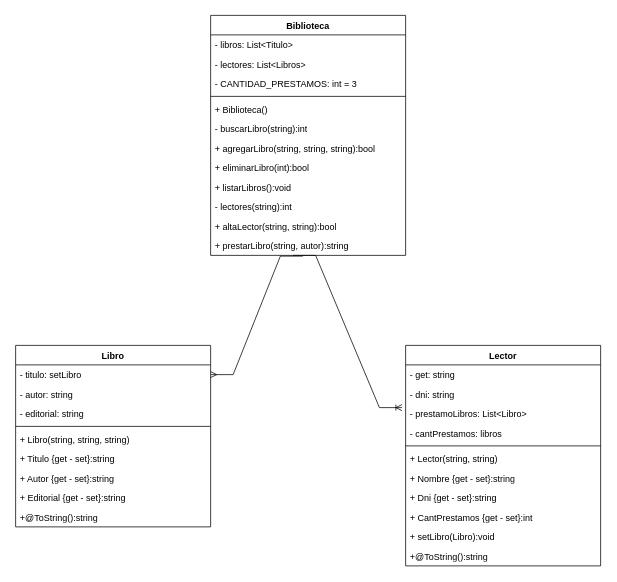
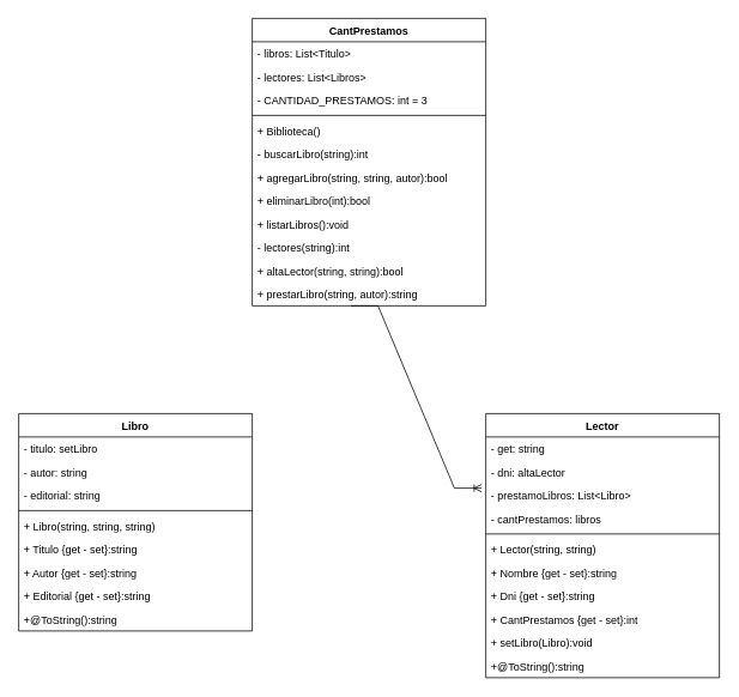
  <mxCell id="0" />
  <mxCell id="1" parent="0" />
- <mxCell id="2" value="Biblioteca" style="swimlane;fontStyle=1;align=center;verticalAlign=top;childLayout=stackLayout;horizontal=1;startSize=26;horizontalStack=0;resizeParent=1;resizeParentMax=0;resizeLast=0;collapsible=1;marginBottom=0;whiteSpace=wrap;html=1;" vertex="1" parent="1"><mxGeometry x="280" y="20" width="260" height="320" as="geometry" /></mxCell>
+ <mxCell id="2" value="CantPrestamos" style="swimlane;fontStyle=1;align=center;verticalAlign=top;childLayout=stackLayout;horizontal=1;startSize=26;horizontalStack=0;resizeParent=1;resizeParentMax=0;resizeLast=0;collapsible=1;marginBottom=0;whiteSpace=wrap;html=1;" vertex="1" parent="1"><mxGeometry x="280" y="20" width="260" height="320" as="geometry" /></mxCell>
  <mxCell id="3" value="- libros: List&amp;lt;Titulo&amp;gt;" style="text;strokeColor=none;fillColor=none;align=left;verticalAlign=top;spacingLeft=4;spacingRight=4;overflow=hidden;rotatable=0;points=[[0,0.5],[1,0.5]];portConstraint=eastwest;whiteSpace=wrap;html=1;" vertex="1" parent="2"><mxGeometry y="26" width="260" height="26" as="geometry" /></mxCell>
  <mxCell id="4" value="- lectores: List&amp;lt;Libros&amp;gt;" style="text;strokeColor=none;fillColor=none;align=left;verticalAlign=top;spacingLeft=4;spacingRight=4;overflow=hidden;rotatable=0;points=[[0,0.5],[1,0.5]];portConstraint=eastwest;whiteSpace=wrap;html=1;" vertex="1" parent="2"><mxGeometry y="52" width="260" height="26" as="geometry" /></mxCell>
  <mxCell id="5" value="- CANTIDAD_PRESTAMOS: int = 3" style="text;strokeColor=none;fillColor=none;align=left;verticalAlign=top;spacingLeft=4;spacingRight=4;overflow=hidden;rotatable=0;points=[[0,0.5],[1,0.5]];portConstraint=eastwest;whiteSpace=wrap;html=1;" vertex="1" parent="2"><mxGeometry y="78" width="260" height="26" as="geometry" /></mxCell>
  <mxCell id="6" value="" style="line;strokeWidth=1;fillColor=none;align=left;verticalAlign=middle;spacingTop=-1;spacingLeft=3;spacingRight=3;rotatable=0;labelPosition=right;points=[];portConstraint=eastwest;strokeColor=inherit;" vertex="1" parent="2"><mxGeometry y="104" width="260" height="8" as="geometry" /></mxCell>
  <mxCell id="7" value="+ Biblioteca()" style="text;strokeColor=none;fillColor=none;align=left;verticalAlign=top;spacingLeft=4;spacingRight=4;overflow=hidden;rotatable=0;points=[[0,0.5],[1,0.5]];portConstraint=eastwest;whiteSpace=wrap;html=1;" vertex="1" parent="2"><mxGeometry y="112" width="260" height="26" as="geometry" /></mxCell>
  <mxCell id="8" value="- buscarLibro(string):int" style="text;strokeColor=none;fillColor=none;align=left;verticalAlign=top;spacingLeft=4;spacingRight=4;overflow=hidden;rotatable=0;points=[[0,0.5],[1,0.5]];portConstraint=eastwest;whiteSpace=wrap;html=1;" vertex="1" parent="2"><mxGeometry y="138" width="260" height="26" as="geometry" /></mxCell>
- <mxCell id="9" value="+ agregarLibro(string, string, string):bool" style="text;strokeColor=none;fillColor=none;align=left;verticalAlign=top;spacingLeft=4;spacingRight=4;overflow=hidden;rotatable=0;points=[[0,0.5],[1,0.5]];portConstraint=eastwest;whiteSpace=wrap;html=1;" vertex="1" parent="2"><mxGeometry y="164" width="260" height="26" as="geometry" /></mxCell>
+ <mxCell id="9" value="+ agregarLibro(string, string, autor):bool" style="text;strokeColor=none;fillColor=none;align=left;verticalAlign=top;spacingLeft=4;spacingRight=4;overflow=hidden;rotatable=0;points=[[0,0.5],[1,0.5]];portConstraint=eastwest;whiteSpace=wrap;html=1;" vertex="1" parent="2"><mxGeometry y="164" width="260" height="26" as="geometry" /></mxCell>
  <mxCell id="10" value="+ eliminarLibro(int):bool" style="text;strokeColor=none;fillColor=none;align=left;verticalAlign=top;spacingLeft=4;spacingRight=4;overflow=hidden;rotatable=0;points=[[0,0.5],[1,0.5]];portConstraint=eastwest;whiteSpace=wrap;html=1;" vertex="1" parent="2"><mxGeometry y="190" width="260" height="26" as="geometry" /></mxCell>
  <mxCell id="11" value="+ listarLibros():void" style="text;strokeColor=none;fillColor=none;align=left;verticalAlign=top;spacingLeft=4;spacingRight=4;overflow=hidden;rotatable=0;points=[[0,0.5],[1,0.5]];portConstraint=eastwest;whiteSpace=wrap;html=1;" vertex="1" parent="2"><mxGeometry y="216" width="260" height="26" as="geometry" /></mxCell>
  <mxCell id="12" value="- lectores(string):int" style="text;strokeColor=none;fillColor=none;align=left;verticalAlign=top;spacingLeft=4;spacingRight=4;overflow=hidden;rotatable=0;points=[[0,0.5],[1,0.5]];portConstraint=eastwest;whiteSpace=wrap;html=1;" vertex="1" parent="2"><mxGeometry y="242" width="260" height="26" as="geometry" /></mxCell>
  <mxCell id="13" value="+ altaLector(string, string):bool" style="text;strokeColor=none;fillColor=none;align=left;verticalAlign=top;spacingLeft=4;spacingRight=4;overflow=hidden;rotatable=0;points=[[0,0.5],[1,0.5]];portConstraint=eastwest;whiteSpace=wrap;html=1;" vertex="1" parent="2"><mxGeometry y="268" width="260" height="26" as="geometry" /></mxCell>
  <mxCell id="14" value="+ prestarLibro(string, autor):string" style="text;strokeColor=none;fillColor=none;align=left;verticalAlign=top;spacingLeft=4;spacingRight=4;overflow=hidden;rotatable=0;points=[[0,0.5],[1,0.5]];portConstraint=eastwest;whiteSpace=wrap;html=1;" vertex="1" parent="2"><mxGeometry y="294" width="260" height="26" as="geometry" /></mxCell>
  <mxCell id="15" value="Lector" style="swimlane;fontStyle=1;align=center;verticalAlign=top;childLayout=stackLayout;horizontal=1;startSize=26;horizontalStack=0;resizeParent=1;resizeParentMax=0;resizeLast=0;collapsible=1;marginBottom=0;whiteSpace=wrap;html=1;" vertex="1" parent="1"><mxGeometry x="540" y="460" width="260" height="294" as="geometry" /></mxCell>
  <mxCell id="16" value="- get: string" style="text;strokeColor=none;fillColor=none;align=left;verticalAlign=top;spacingLeft=4;spacingRight=4;overflow=hidden;rotatable=0;points=[[0,0.5],[1,0.5]];portConstraint=eastwest;whiteSpace=wrap;html=1;" vertex="1" parent="15"><mxGeometry y="26" width="260" height="26" as="geometry" /></mxCell>
- <mxCell id="17" value="- dni: string" style="text;strokeColor=none;fillColor=none;align=left;verticalAlign=top;spacingLeft=4;spacingRight=4;overflow=hidden;rotatable=0;points=[[0,0.5],[1,0.5]];portConstraint=eastwest;whiteSpace=wrap;html=1;" vertex="1" parent="15"><mxGeometry y="52" width="260" height="26" as="geometry" /></mxCell>
+ <mxCell id="17" value="- dni: altaLector" style="text;strokeColor=none;fillColor=none;align=left;verticalAlign=top;spacingLeft=4;spacingRight=4;overflow=hidden;rotatable=0;points=[[0,0.5],[1,0.5]];portConstraint=eastwest;whiteSpace=wrap;html=1;" vertex="1" parent="15"><mxGeometry y="52" width="260" height="26" as="geometry" /></mxCell>
  <mxCell id="18" value="- prestamoLibros: List&amp;lt;Libro&amp;gt;" style="text;strokeColor=none;fillColor=none;align=left;verticalAlign=top;spacingLeft=4;spacingRight=4;overflow=hidden;rotatable=0;points=[[0,0.5],[1,0.5]];portConstraint=eastwest;whiteSpace=wrap;html=1;" vertex="1" parent="15"><mxGeometry y="78" width="260" height="26" as="geometry" /></mxCell>
  <mxCell id="19" value="- cantPrestamos: libros" style="text;strokeColor=none;fillColor=none;align=left;verticalAlign=top;spacingLeft=4;spacingRight=4;overflow=hidden;rotatable=0;points=[[0,0.5],[1,0.5]];portConstraint=eastwest;whiteSpace=wrap;html=1;" vertex="1" parent="15"><mxGeometry y="104" width="260" height="26" as="geometry" /></mxCell>
  <mxCell id="20" value="" style="line;strokeWidth=1;fillColor=none;align=left;verticalAlign=middle;spacingTop=-1;spacingLeft=3;spacingRight=3;rotatable=0;labelPosition=right;points=[];portConstraint=eastwest;strokeColor=inherit;" vertex="1" parent="15"><mxGeometry y="130" width="260" height="8" as="geometry" /></mxCell>
  <mxCell id="21" value="+ Lector(string, string)" style="text;strokeColor=none;fillColor=none;align=left;verticalAlign=top;spacingLeft=4;spacingRight=4;overflow=hidden;rotatable=0;points=[[0,0.5],[1,0.5]];portConstraint=eastwest;whiteSpace=wrap;html=1;" vertex="1" parent="15"><mxGeometry y="138" width="260" height="26" as="geometry" /></mxCell>
  <mxCell id="22" value="+ Nombre {get - set}:string" style="text;strokeColor=none;fillColor=none;align=left;verticalAlign=top;spacingLeft=4;spacingRight=4;overflow=hidden;rotatable=0;points=[[0,0.5],[1,0.5]];portConstraint=eastwest;whiteSpace=wrap;html=1;" vertex="1" parent="15"><mxGeometry y="164" width="260" height="26" as="geometry" /></mxCell>
  <mxCell id="23" value="+ Dni {get - set}:string" style="text;strokeColor=none;fillColor=none;align=left;verticalAlign=top;spacingLeft=4;spacingRight=4;overflow=hidden;rotatable=0;points=[[0,0.5],[1,0.5]];portConstraint=eastwest;whiteSpace=wrap;html=1;" vertex="1" parent="15"><mxGeometry y="190" width="260" height="26" as="geometry" /></mxCell>
  <mxCell id="24" value="+ CantPrestamos {get - set}:int" style="text;strokeColor=none;fillColor=none;align=left;verticalAlign=top;spacingLeft=4;spacingRight=4;overflow=hidden;rotatable=0;points=[[0,0.5],[1,0.5]];portConstraint=eastwest;whiteSpace=wrap;html=1;" vertex="1" parent="15"><mxGeometry y="216" width="260" height="26" as="geometry" /></mxCell>
  <mxCell id="25" value="+ setLibro(Libro):void" style="text;strokeColor=none;fillColor=none;align=left;verticalAlign=top;spacingLeft=4;spacingRight=4;overflow=hidden;rotatable=0;points=[[0,0.5],[1,0.5]];portConstraint=eastwest;whiteSpace=wrap;html=1;" vertex="1" parent="15"><mxGeometry y="242" width="260" height="26" as="geometry" /></mxCell>
  <mxCell id="26" value="+@ToString():string" style="text;strokeColor=none;fillColor=none;align=left;verticalAlign=top;spacingLeft=4;spacingRight=4;overflow=hidden;rotatable=0;points=[[0,0.5],[1,0.5]];portConstraint=eastwest;whiteSpace=wrap;html=1;" vertex="1" parent="15"><mxGeometry y="268" width="260" height="26" as="geometry" /></mxCell>
  <mxCell id="27" value="Libro" style="swimlane;fontStyle=1;align=center;verticalAlign=top;childLayout=stackLayout;horizontal=1;startSize=26;horizontalStack=0;resizeParent=1;resizeParentMax=0;resizeLast=0;collapsible=1;marginBottom=0;whiteSpace=wrap;html=1;" vertex="1" parent="1"><mxGeometry x="20" y="460" width="260" height="242" as="geometry" /></mxCell>
  <mxCell id="28" value="- titulo: setLibro" style="text;strokeColor=none;fillColor=none;align=left;verticalAlign=top;spacingLeft=4;spacingRight=4;overflow=hidden;rotatable=0;points=[[0,0.5],[1,0.5]];portConstraint=eastwest;whiteSpace=wrap;html=1;" vertex="1" parent="27"><mxGeometry y="26" width="260" height="26" as="geometry" /></mxCell>
  <mxCell id="29" value="- autor: string" style="text;strokeColor=none;fillColor=none;align=left;verticalAlign=top;spacingLeft=4;spacingRight=4;overflow=hidden;rotatable=0;points=[[0,0.5],[1,0.5]];portConstraint=eastwest;whiteSpace=wrap;html=1;" vertex="1" parent="27"><mxGeometry y="52" width="260" height="26" as="geometry" /></mxCell>
  <mxCell id="30" value="- editorial: string" style="text;strokeColor=none;fillColor=none;align=left;verticalAlign=top;spacingLeft=4;spacingRight=4;overflow=hidden;rotatable=0;points=[[0,0.5],[1,0.5]];portConstraint=eastwest;whiteSpace=wrap;html=1;" vertex="1" parent="27"><mxGeometry y="78" width="260" height="26" as="geometry" /></mxCell>
  <mxCell id="31" value="" style="line;strokeWidth=1;fillColor=none;align=left;verticalAlign=middle;spacingTop=-1;spacingLeft=3;spacingRight=3;rotatable=0;labelPosition=right;points=[];portConstraint=eastwest;strokeColor=inherit;" vertex="1" parent="27"><mxGeometry y="104" width="260" height="8" as="geometry" /></mxCell>
  <mxCell id="32" value="+ Libro(string, string, string)" style="text;strokeColor=none;fillColor=none;align=left;verticalAlign=top;spacingLeft=4;spacingRight=4;overflow=hidden;rotatable=0;points=[[0,0.5],[1,0.5]];portConstraint=eastwest;whiteSpace=wrap;html=1;" vertex="1" parent="27"><mxGeometry y="112" width="260" height="26" as="geometry" /></mxCell>
  <mxCell id="33" value="+ Titulo {get - set}:string" style="text;strokeColor=none;fillColor=none;align=left;verticalAlign=top;spacingLeft=4;spacingRight=4;overflow=hidden;rotatable=0;points=[[0,0.5],[1,0.5]];portConstraint=eastwest;whiteSpace=wrap;html=1;" vertex="1" parent="27"><mxGeometry y="138" width="260" height="26" as="geometry" /></mxCell>
  <mxCell id="34" value="+ Autor {get - set}:string" style="text;strokeColor=none;fillColor=none;align=left;verticalAlign=top;spacingLeft=4;spacingRight=4;overflow=hidden;rotatable=0;points=[[0,0.5],[1,0.5]];portConstraint=eastwest;whiteSpace=wrap;html=1;" vertex="1" parent="27"><mxGeometry y="164" width="260" height="26" as="geometry" /></mxCell>
  <mxCell id="35" value="+ Editorial {get - set}:string" style="text;strokeColor=none;fillColor=none;align=left;verticalAlign=top;spacingLeft=4;spacingRight=4;overflow=hidden;rotatable=0;points=[[0,0.5],[1,0.5]];portConstraint=eastwest;whiteSpace=wrap;html=1;" vertex="1" parent="27"><mxGeometry y="190" width="260" height="26" as="geometry" /></mxCell>
  <mxCell id="36" value="+@ToString():string" style="text;strokeColor=none;fillColor=none;align=left;verticalAlign=top;spacingLeft=4;spacingRight=4;overflow=hidden;rotatable=0;points=[[0,0.5],[1,0.5]];portConstraint=eastwest;whiteSpace=wrap;html=1;" vertex="1" parent="27"><mxGeometry y="216" width="260" height="26" as="geometry" /></mxCell>
- <mxCell id="37" value="" style="edgeStyle=entityRelationEdgeStyle;fontSize=12;html=1;endArrow=ERmany;rounded=0;entryX=1;entryY=0.5;entryDx=0;entryDy=0;exitX=0.473;exitY=1.038;exitDx=0;exitDy=0;exitPerimeter=0;" edge="1" parent="1" source="14" target="28"><mxGeometry width="100" height="100" relative="1" as="geometry"><mxPoint x="110" y="300" as="sourcePoint" /><mxPoint x="210" y="200" as="targetPoint" /><Array as="points"><mxPoint x="190" y="290" /></Array></mxGeometry></mxCell>
  <mxCell id="38" value="" style="edgeStyle=entityRelationEdgeStyle;fontSize=12;html=1;endArrow=ERoneToMany;rounded=0;entryX=-0.019;entryY=0.192;entryDx=0;entryDy=0;entryPerimeter=0;" edge="1" parent="1" target="18"><mxGeometry width="100" height="100" relative="1" as="geometry"><mxPoint x="390" y="340" as="sourcePoint" /><mxPoint x="520" y="340" as="targetPoint" /></mxGeometry></mxCell>
